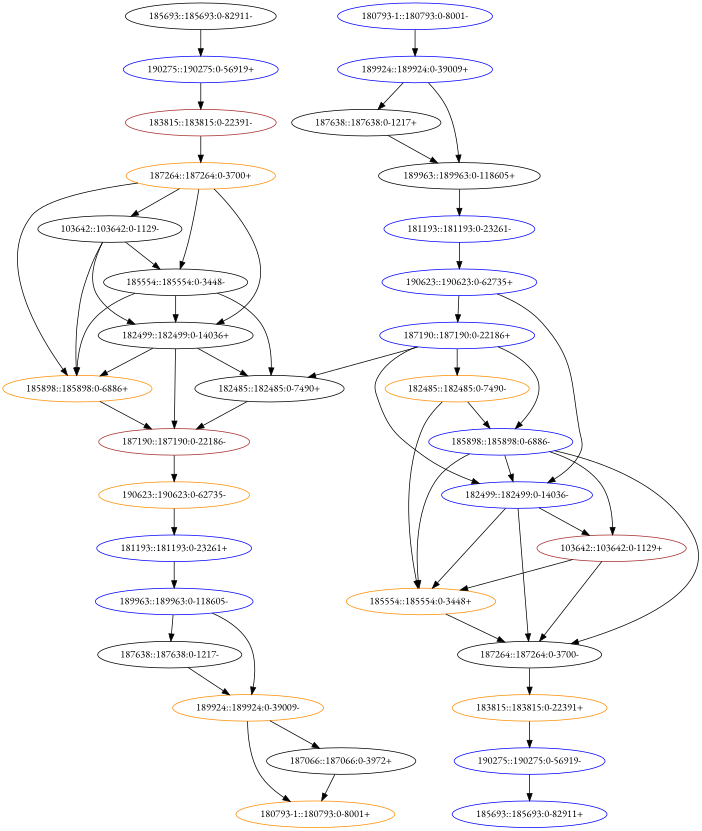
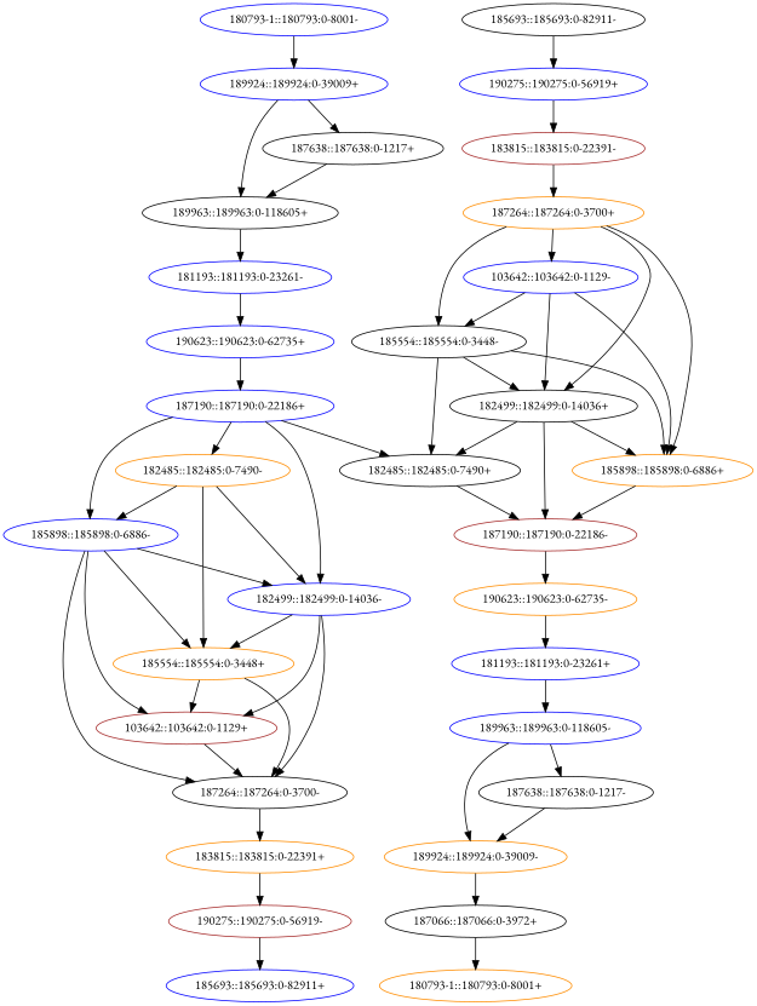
  digraph {
    fontname="EB Garamond"
    node [color=blue fontname="EB Garamond" l=39009]
    edge [d=546 e=100 fontname="EB Garamond" n=4]
    "189924::189924:0-39009+"
    "187638::187638:0-1217+" [color=black l=1217]
    "189963::189963:0-118605+" [color=black l=118605]
    "187190::187190:0-22186+" [l=22186]
    "182485::182485:0-7490-" [color=darkorange l=7490]
    "185898::185898:0-6886-" [l=6886]
    "182499::182499:0-14036-" [l=14036]
    "182485::182485:0-7490+" [color=black l=7490]
    "185554::185554:0-3448+" [color=darkorange l=3448]
    "187264::187264:0-3700-" [color=black l=3700]
    "103642::103642:0-1129+" [color=brown l=1129]
    "190623::190623:0-62735-" [color=darkorange l=62735]
    "181193::181193:0-23261+" [l=23261]
    "189963::189963:0-118605-" [l=118605]
    "187264::187264:0-3700+" [color=darkorange l=3700]
    "185898::185898:0-6886+" [color=darkorange l=6886]
    "185554::185554:0-3448-" [color=black l=3448]
-   "103642::103642:0-1129-" [color=black l=1129]
+   "103642::103642:0-1129-" [l=1129]
    "182499::182499:0-14036+" [color=black l=14036]
    "187190::187190:0-22186-" [color=brown l=22186]
    "181193::181193:0-23261-" [l=23261]
    "190623::190623:0-62735+" [l=62735]
    "190275::190275:0-56919+" [l=56919]
    "183815::183815:0-22391-" [color=brown l=22391]
    "185693::185693:0-82911-" [color=black l=82911]
-   "190275::190275:0-56919-" [l=56919]
+   "190275::190275:0-56919-" [color=brown l=56919]
    "185693::185693:0-82911+" [l=82911]
    "183815::183815:0-22391+" [color=darkorange l=22391]
    "180793-1::180793:0-8001+" [color=darkorange l=8001]
    "180793-1::180793:0-8001-" [l=8001]
    "187638::187638:0-1217-" [color=black l=1217]
    "189924::189924:0-39009-" [color=darkorange]
    "187066::187066:0-3972+" [color=black l=3972]
    "189924::189924:0-39009+" -> "187638::187638:0-1217+" [n=16]
    "189924::189924:0-39009+" -> "189963::189963:0-118605+" [d=2844 n=15]
    "187638::187638:0-1217+" -> "189963::189963:0-118605+" [d=1093 n=15]
    "189963::189963:0-118605+" -> "181193::181193:0-23261-" [d=-4877 n=32]
    "187190::187190:0-22186+" -> "182485::182485:0-7490-" [d=-1228 n=22]
    "187190::187190:0-22186+" -> "185898::185898:0-6886-" [d=6637 n=13]
    "187190::187190:0-22186+" -> "182499::182499:0-14036-" [d=13609]
    "187190::187190:0-22186+" -> "182485::182485:0-7490+" [d=457 n=34]
    "182485::182485:0-7490-" -> "185898::185898:0-6886-" [d=457 n=34]
-   "190623::190623:0-62735+" -> "182499::182499:0-14036-" [d=7421 n=19]
+   "182485::182485:0-7490-" -> "182499::182499:0-14036-" [d=7421 n=19]
    "182485::182485:0-7490-" -> "185554::185554:0-3448+" [d=21260]
    "185898::185898:0-6886-" -> "182499::182499:0-14036-" [d=159 n=28]
    "185898::185898:0-6886-" -> "185554::185554:0-3448+" [d=13986 n=8]
    "185898::185898:0-6886-" -> "187264::187264:0-3700-" [d=19273 n=3]
    "185898::185898:0-6886-" -> "103642::103642:0-1129+" [d=18127 n=3]
    "182499::182499:0-14036-" -> "185554::185554:0-3448+" [d=-77 n=30]
    "182499::182499:0-14036-" -> "187264::187264:0-3700-" [d=5204 n=19]
    "182499::182499:0-14036-" -> "103642::103642:0-1129+" [d=4082 n=19]
    "182485::182485:0-7490+" -> "187190::187190:0-22186-" [d=-1228 n=22]
    "185554::185554:0-3448+" -> "187264::187264:0-3700-" [d=1882 n=23]
-   "103642::103642:0-1129+" -> "185554::185554:0-3448+" [d=757 n=22]
+   "185554::185554:0-3448+" -> "103642::103642:0-1129+" [d=757 n=22]
    "187264::187264:0-3700-" -> "183815::183815:0-22391+" [d=22458 n=2]
    "103642::103642:0-1129+" -> "187264::187264:0-3700-" [d=22 n=22]
    "190623::190623:0-62735-" -> "181193::181193:0-23261+" [d=-16509 n=12]
    "181193::181193:0-23261+" -> "189963::189963:0-118605-" [d=-4877 n=32]
    "189963::189963:0-118605-" -> "187638::187638:0-1217-" [d=1093 n=15]
    "189963::189963:0-118605-" -> "189924::189924:0-39009-" [d=2844 n=15]
    "187264::187264:0-3700+" -> "185898::185898:0-6886+" [d=19273 n=3]
    "187264::187264:0-3700+" -> "185554::185554:0-3448-" [d=1882 n=23]
    "187264::187264:0-3700+" -> "103642::103642:0-1129-" [d=22 n=22]
    "187264::187264:0-3700+" -> "182499::182499:0-14036+" [d=5204 n=19]
    "185898::185898:0-6886+" -> "187190::187190:0-22186-" [d=6637 n=13]
    "185554::185554:0-3448-" -> "182485::182485:0-7490+" [d=21260]
    "185554::185554:0-3448-" -> "185898::185898:0-6886+" [d=13986 n=8]
    "185554::185554:0-3448-" -> "182499::182499:0-14036+" [d=-77 n=30]
    "103642::103642:0-1129-" -> "185898::185898:0-6886+" [d=18127 n=3]
    "103642::103642:0-1129-" -> "185554::185554:0-3448-" [d=757 n=22]
    "103642::103642:0-1129-" -> "182499::182499:0-14036+" [d=4082 n=19]
    "182499::182499:0-14036+" -> "182485::182485:0-7490+" [d=7421 n=19]
    "182499::182499:0-14036+" -> "185898::185898:0-6886+" [d=159 n=28]
    "182499::182499:0-14036+" -> "187190::187190:0-22186-" [d=13609]
    "187190::187190:0-22186-" -> "190623::190623:0-62735-" [d=14386]
    "181193::181193:0-23261-" -> "190623::190623:0-62735+" [d=-16509 n=12]
    "190623::190623:0-62735+" -> "187190::187190:0-22186+" [d=14386]
    "190275::190275:0-56919+" -> "183815::183815:0-22391-" [d=1438 n=24]
    "183815::183815:0-22391-" -> "187264::187264:0-3700+" [d=22458 n=2]
    "185693::185693:0-82911-" -> "190275::190275:0-56919+" [d=-70 n=10]
    "190275::190275:0-56919-" -> "185693::185693:0-82911+" [d=-70 n=10]
    "183815::183815:0-22391+" -> "190275::190275:0-56919-" [d=1438 n=24]
    "180793-1::180793:0-8001-" -> "189924::189924:0-39009+" [d=19674 n=5]
    "187638::187638:0-1217-" -> "189924::189924:0-39009-" [n=16]
-   "189924::189924:0-39009-" -> "180793-1::180793:0-8001+" [d=19674 n=5]
    "189924::189924:0-39009-" -> "187066::187066:0-3972+" [d=15763]
    "187066::187066:0-3972+" -> "180793-1::180793:0-8001+" [d=18 n=25]
  }
